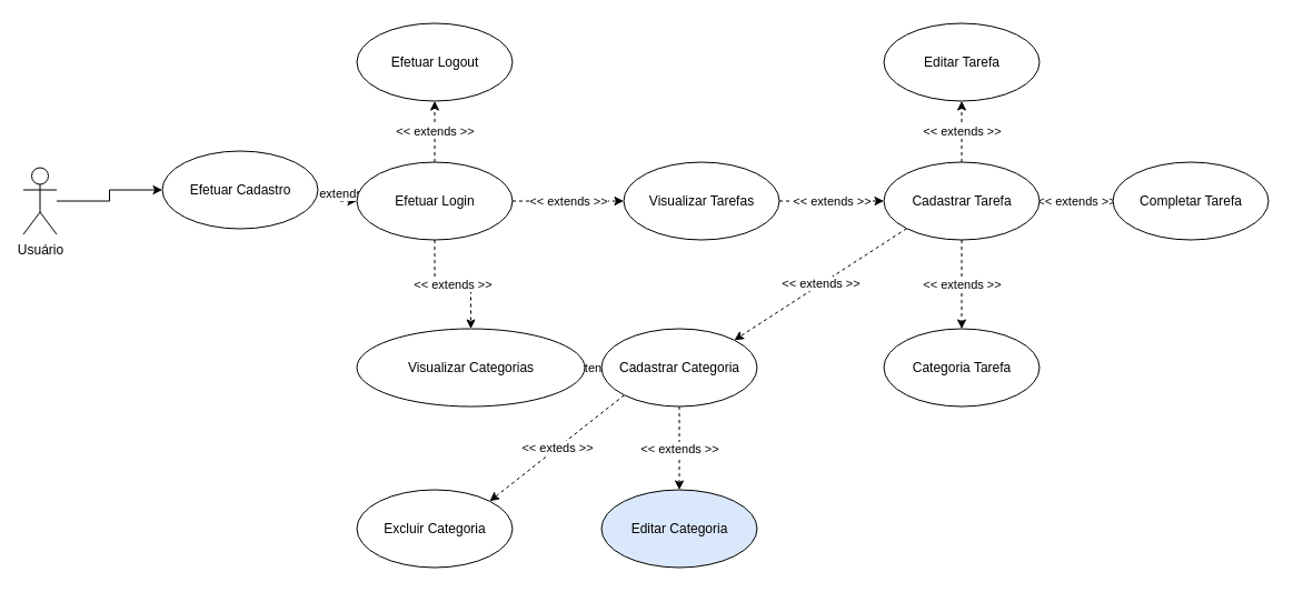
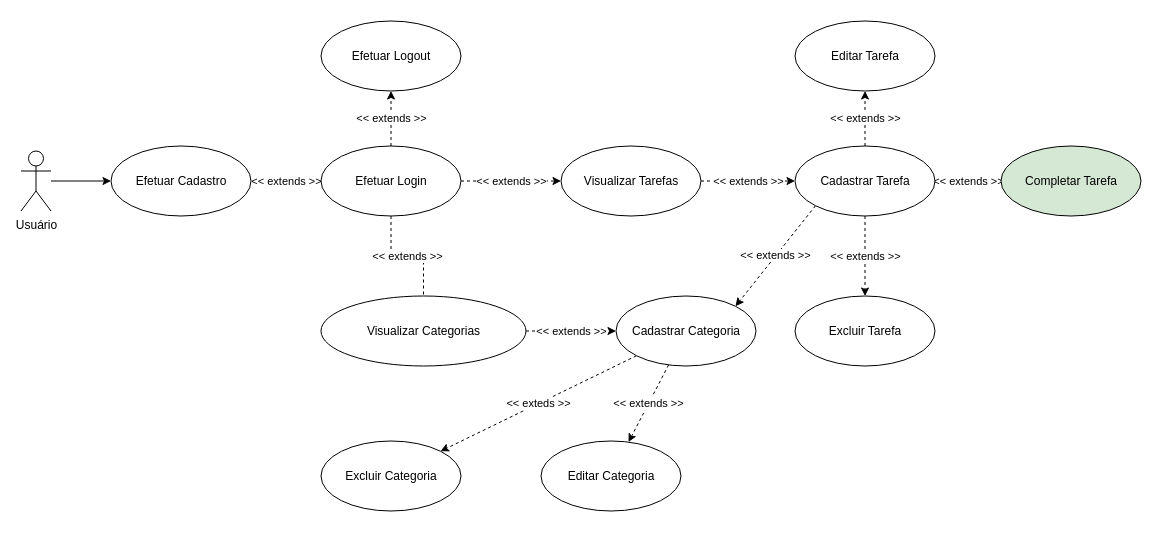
  <mxCell id="0" />
  <mxCell id="1" parent="0" />
  <mxCell id="2" value="" style="edgeStyle=orthogonalEdgeStyle;rounded=0;orthogonalLoop=1;jettySize=auto;html=1;" edge="1" parent="1" source="3" target="5"><mxGeometry relative="1" as="geometry" /></mxCell>
  <mxCell id="3" value="Usuário" style="shape=umlActor;verticalLabelPosition=bottom;labelBackgroundColor=#ffffff;verticalAlign=top;html=1;outlineConnect=0;" vertex="1" parent="1"><mxGeometry x="20.5" y="150.5" width="30" height="60" as="geometry" /></mxCell>
  <mxCell id="4" value="&amp;lt;&amp;lt; extends &amp;gt;&amp;gt;&lt;br&gt;" style="edgeStyle=orthogonalEdgeStyle;rounded=0;orthogonalLoop=1;jettySize=auto;html=1;dashed=1;" edge="1" parent="1" source="5" target="9"><mxGeometry relative="1" as="geometry" /></mxCell>
- <mxCell id="5" value="Efetuar Cadastro&lt;br&gt;" style="ellipse;whiteSpace=wrap;html=1;" vertex="1" parent="1"><mxGeometry x="145.5" y="135.5" width="140" height="70" as="geometry" /></mxCell>
+ <mxCell id="5" value="Efetuar Cadastro&lt;br&gt;" style="ellipse;whiteSpace=wrap;html=1;" vertex="1" parent="1"><mxGeometry x="110.5" y="145.5" width="140" height="70" as="geometry" /></mxCell>
  <mxCell id="6" value="&amp;lt;&amp;lt; extends &amp;gt;&amp;gt;&lt;br&gt;" style="edgeStyle=orthogonalEdgeStyle;rounded=0;orthogonalLoop=1;jettySize=auto;html=1;dashed=1;" edge="1" parent="1" source="9" target="17"><mxGeometry relative="1" as="geometry" /></mxCell>
  <mxCell id="7" value="&amp;lt;&amp;lt; extends &amp;gt;&amp;gt;" style="edgeStyle=orthogonalEdgeStyle;rounded=0;orthogonalLoop=1;jettySize=auto;html=1;dashed=1;" edge="1" parent="1" source="9" target="27"><mxGeometry relative="1" as="geometry" /></mxCell>
- <mxCell id="8" value="&amp;lt;&amp;lt; extends &amp;gt;&amp;gt;" style="edgeStyle=orthogonalEdgeStyle;rounded=0;orthogonalLoop=1;jettySize=auto;html=1;dashed=1;" edge="1" parent="1" source="9" target="11"><mxGeometry relative="1" as="geometry" /></mxCell>
+ <mxCell id="8" value="&amp;lt;&amp;lt; extends &amp;gt;&amp;gt;" style="edgeStyle=orthogonalEdgeStyle;rounded=0;orthogonalLoop=1;jettySize=auto;html=1;dashed=1;endArrow=none;" edge="1" parent="1" source="9" target="11"><mxGeometry relative="1" as="geometry" /></mxCell>
  <mxCell id="9" value="Efetuar Login&lt;br&gt;" style="ellipse;whiteSpace=wrap;html=1;" vertex="1" parent="1"><mxGeometry x="320.5" y="145.5" width="140" height="70" as="geometry" /></mxCell>
  <mxCell id="10" value="&amp;lt;&amp;lt; extends &amp;gt;&amp;gt;" style="edgeStyle=orthogonalEdgeStyle;rounded=0;orthogonalLoop=1;jettySize=auto;html=1;dashed=1;" edge="1" parent="1" source="11" target="16"><mxGeometry relative="1" as="geometry" /></mxCell>
  <mxCell id="11" value="Visualizar Categorias&lt;br&gt;" style="ellipse;whiteSpace=wrap;html=1;" vertex="1" parent="1"><mxGeometry x="320.5" y="295.5" width="205" height="70" as="geometry" /></mxCell>
  <mxCell id="12" value="Excluir Categoria&lt;br&gt;" style="ellipse;whiteSpace=wrap;html=1;" vertex="1" parent="1"><mxGeometry x="320.5" y="440.5" width="140" height="70" as="geometry" /></mxCell>
- <mxCell id="13" value="Editar Categoria&lt;br&gt;" style="ellipse;whiteSpace=wrap;html=1;fillColor=#dae8fc;" vertex="1" parent="1"><mxGeometry x="540.5" y="440.5" width="140" height="70" as="geometry" /></mxCell>
+ <mxCell id="13" value="Editar Categoria&lt;br&gt;" style="ellipse;whiteSpace=wrap;html=1;" vertex="1" parent="1"><mxGeometry x="540.5" y="440.5" width="140" height="70" as="geometry" /></mxCell>
  <mxCell id="14" value="&amp;lt;&amp;lt; extends &amp;gt;&amp;gt;" style="edgeStyle=none;rounded=0;orthogonalLoop=1;jettySize=auto;html=1;dashed=1;" edge="1" parent="1" source="16" target="13"><mxGeometry relative="1" as="geometry" /></mxCell>
  <mxCell id="15" value="&amp;lt;&amp;lt; exteds &amp;gt;&amp;gt;" style="edgeStyle=none;rounded=0;orthogonalLoop=1;jettySize=auto;html=1;exitX=0;exitY=1;exitDx=0;exitDy=0;entryX=1;entryY=0;entryDx=0;entryDy=0;dashed=1;" edge="1" parent="1" source="16" target="12"><mxGeometry relative="1" as="geometry" /></mxCell>
- <mxCell id="16" value="Cadastrar Categoria" style="ellipse;whiteSpace=wrap;html=1;" vertex="1" parent="1"><mxGeometry x="540.5" y="295.5" width="140" height="70" as="geometry" /></mxCell>
+ <mxCell id="16" value="Cadastrar Categoria" style="ellipse;whiteSpace=wrap;html=1;" vertex="1" parent="1"><mxGeometry x="615.5" y="295.5" width="140" height="70" as="geometry" /></mxCell>
  <mxCell id="17" value="Efetuar Logout&lt;br&gt;" style="ellipse;whiteSpace=wrap;html=1;" vertex="1" parent="1"><mxGeometry x="320.5" y="20.5" width="140" height="70" as="geometry" /></mxCell>
  <mxCell id="18" value="&amp;lt;&amp;lt; extends &amp;gt;&amp;gt;" style="edgeStyle=orthogonalEdgeStyle;rounded=0;orthogonalLoop=1;jettySize=auto;html=1;dashed=1;" edge="1" parent="1" source="22" target="25"><mxGeometry relative="1" as="geometry" /></mxCell>
  <mxCell id="19" value="&amp;lt;&amp;lt; extends &amp;gt;&amp;gt;" style="edgeStyle=orthogonalEdgeStyle;rounded=0;orthogonalLoop=1;jettySize=auto;html=1;dashed=1;" edge="1" parent="1" source="22" target="23"><mxGeometry relative="1" as="geometry" /></mxCell>
  <mxCell id="20" value="&amp;lt;&amp;lt; extends &amp;gt;&amp;gt;" style="edgeStyle=orthogonalEdgeStyle;rounded=0;orthogonalLoop=1;jettySize=auto;html=1;dashed=1;" edge="1" parent="1" source="22" target="24"><mxGeometry relative="1" as="geometry" /></mxCell>
  <mxCell id="21" value="&amp;lt;&amp;lt; extends &amp;gt;&amp;gt;" style="rounded=0;orthogonalLoop=1;jettySize=auto;html=1;exitX=0;exitY=1;exitDx=0;exitDy=0;entryX=1;entryY=0;entryDx=0;entryDy=0;dashed=1;" edge="1" parent="1" source="22" target="16"><mxGeometry relative="1" as="geometry" /></mxCell>
  <mxCell id="22" value="Cadastrar Tarefa&lt;br&gt;" style="ellipse;whiteSpace=wrap;html=1;" vertex="1" parent="1"><mxGeometry x="794.5" y="145.5" width="140" height="70" as="geometry" /></mxCell>
- <mxCell id="23" value="Categoria Tarefa&lt;br&gt;" style="ellipse;whiteSpace=wrap;html=1;" vertex="1" parent="1"><mxGeometry x="794.5" y="295.5" width="140" height="70" as="geometry" /></mxCell>
- <mxCell id="24" value="Completar Tarefa&lt;br&gt;" style="ellipse;whiteSpace=wrap;html=1;" vertex="1" parent="1"><mxGeometry x="1000.5" y="145.5" width="140" height="70" as="geometry" /></mxCell>
+ <mxCell id="23" value="Excluir Tarefa&lt;br&gt;" style="ellipse;whiteSpace=wrap;html=1;" vertex="1" parent="1"><mxGeometry x="794.5" y="295.5" width="140" height="70" as="geometry" /></mxCell>
+ <mxCell id="24" value="Completar Tarefa&lt;br&gt;" style="ellipse;whiteSpace=wrap;html=1;fillColor=#d5e8d4;" vertex="1" parent="1"><mxGeometry x="1000.5" y="145.5" width="140" height="70" as="geometry" /></mxCell>
  <mxCell id="25" value="Editar Tarefa&lt;br&gt;" style="ellipse;whiteSpace=wrap;html=1;" vertex="1" parent="1"><mxGeometry x="794.5" y="20.5" width="140" height="70" as="geometry" /></mxCell>
  <mxCell id="26" value="&amp;lt;&amp;lt; extends &amp;gt;&amp;gt;" style="edgeStyle=orthogonalEdgeStyle;rounded=0;orthogonalLoop=1;jettySize=auto;html=1;dashed=1;" edge="1" parent="1" source="27" target="22"><mxGeometry relative="1" as="geometry" /></mxCell>
  <mxCell id="27" value="Visualizar Tarefas" style="ellipse;whiteSpace=wrap;html=1;" vertex="1" parent="1"><mxGeometry x="560.5" y="145.5" width="140" height="70" as="geometry" /></mxCell>
